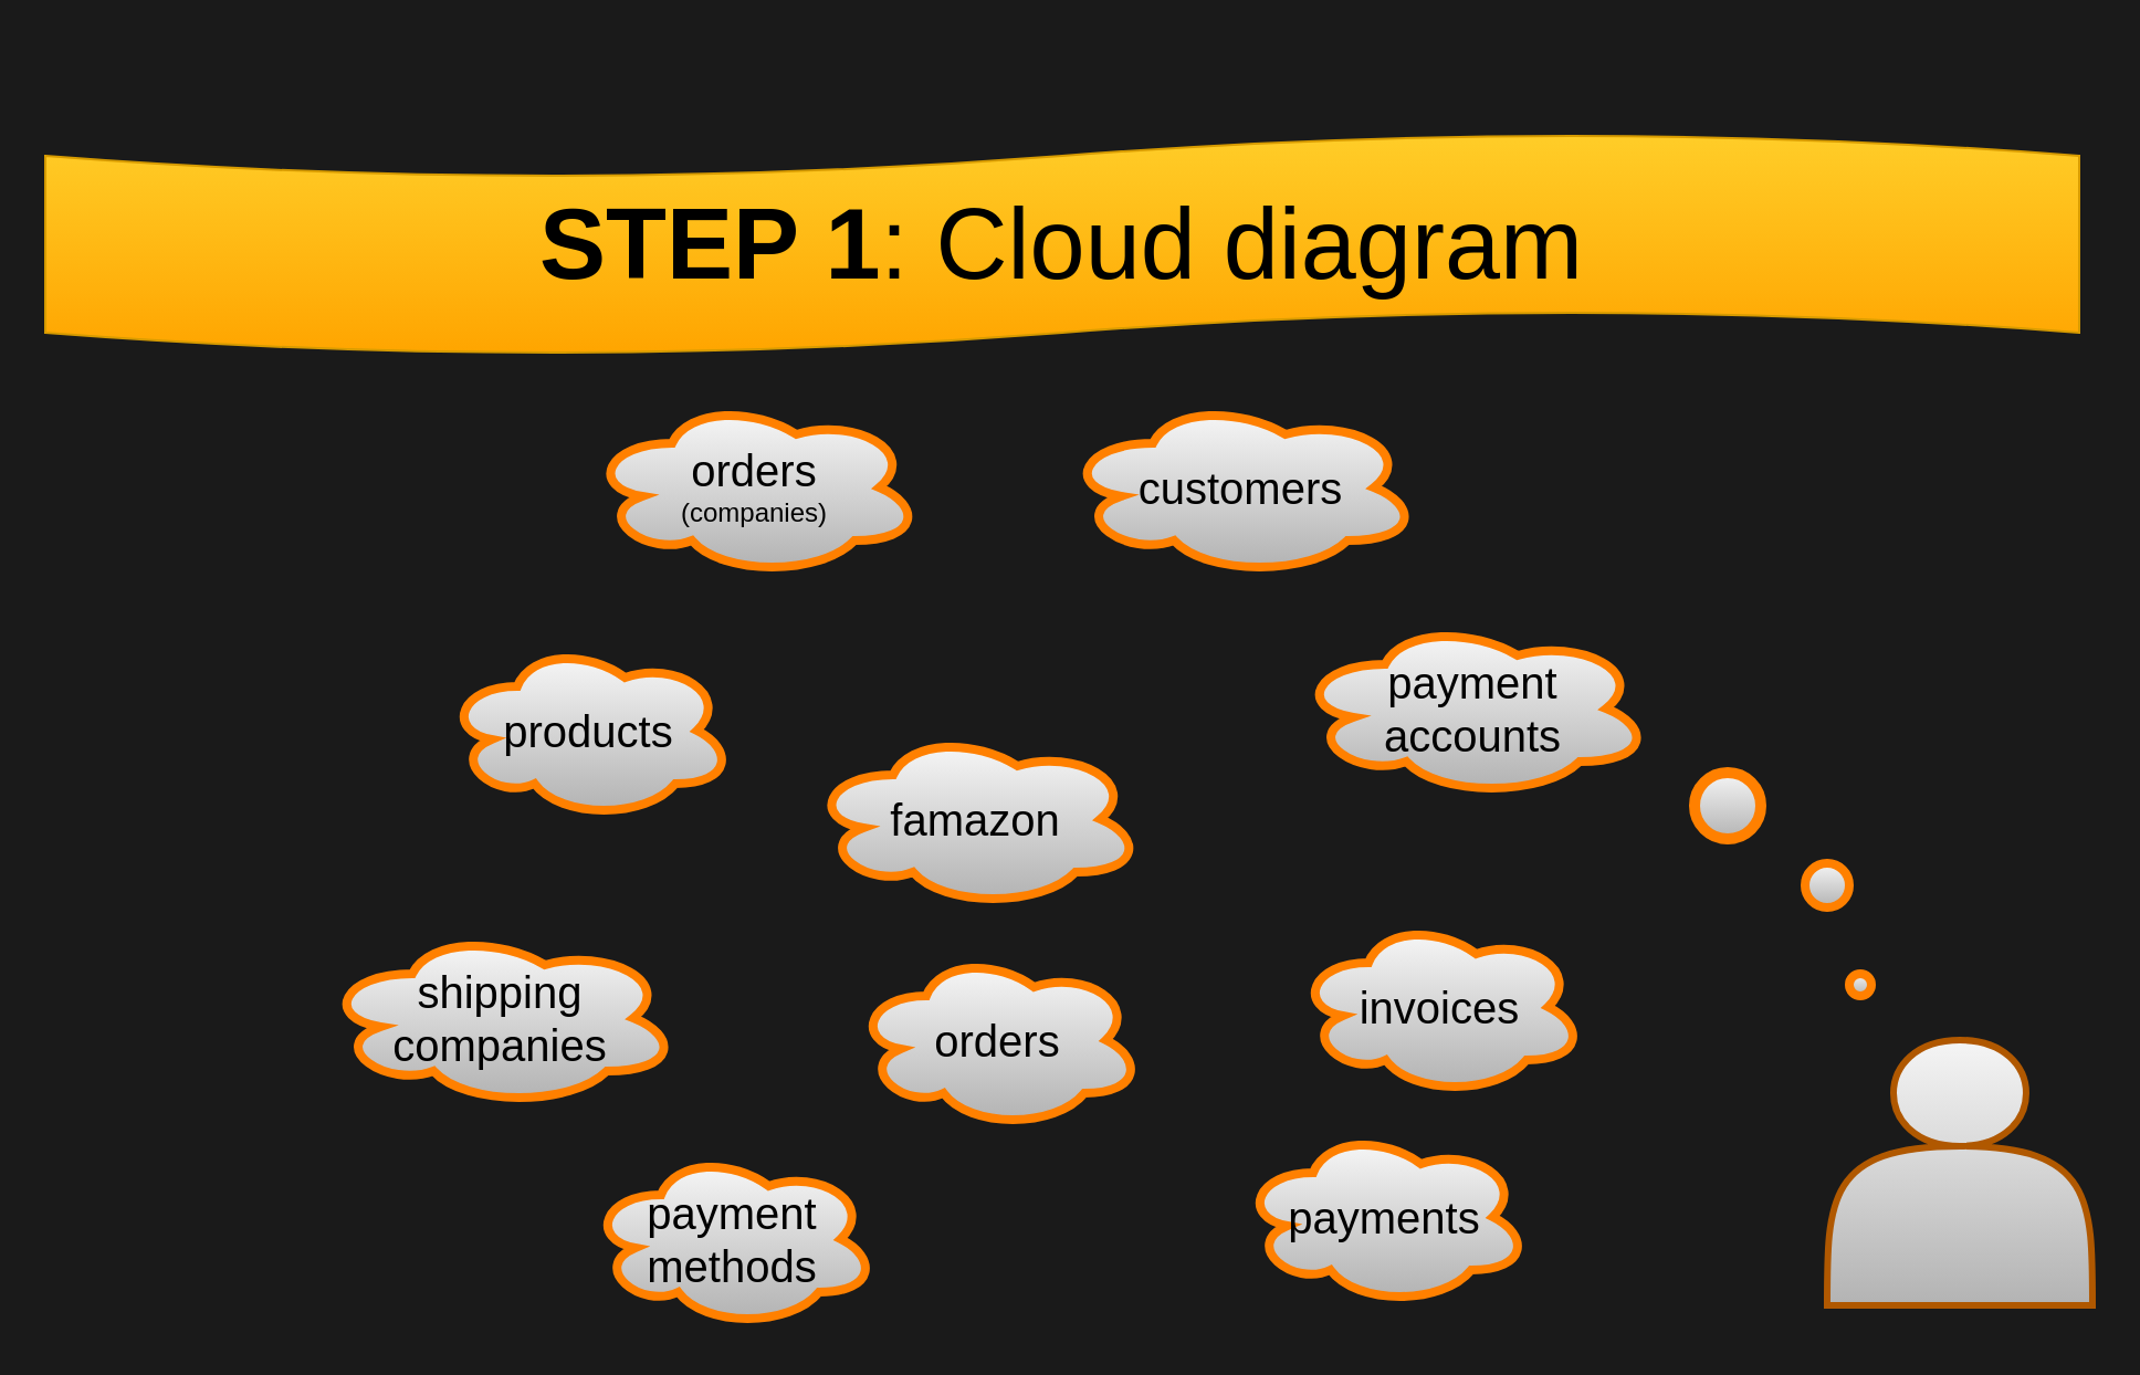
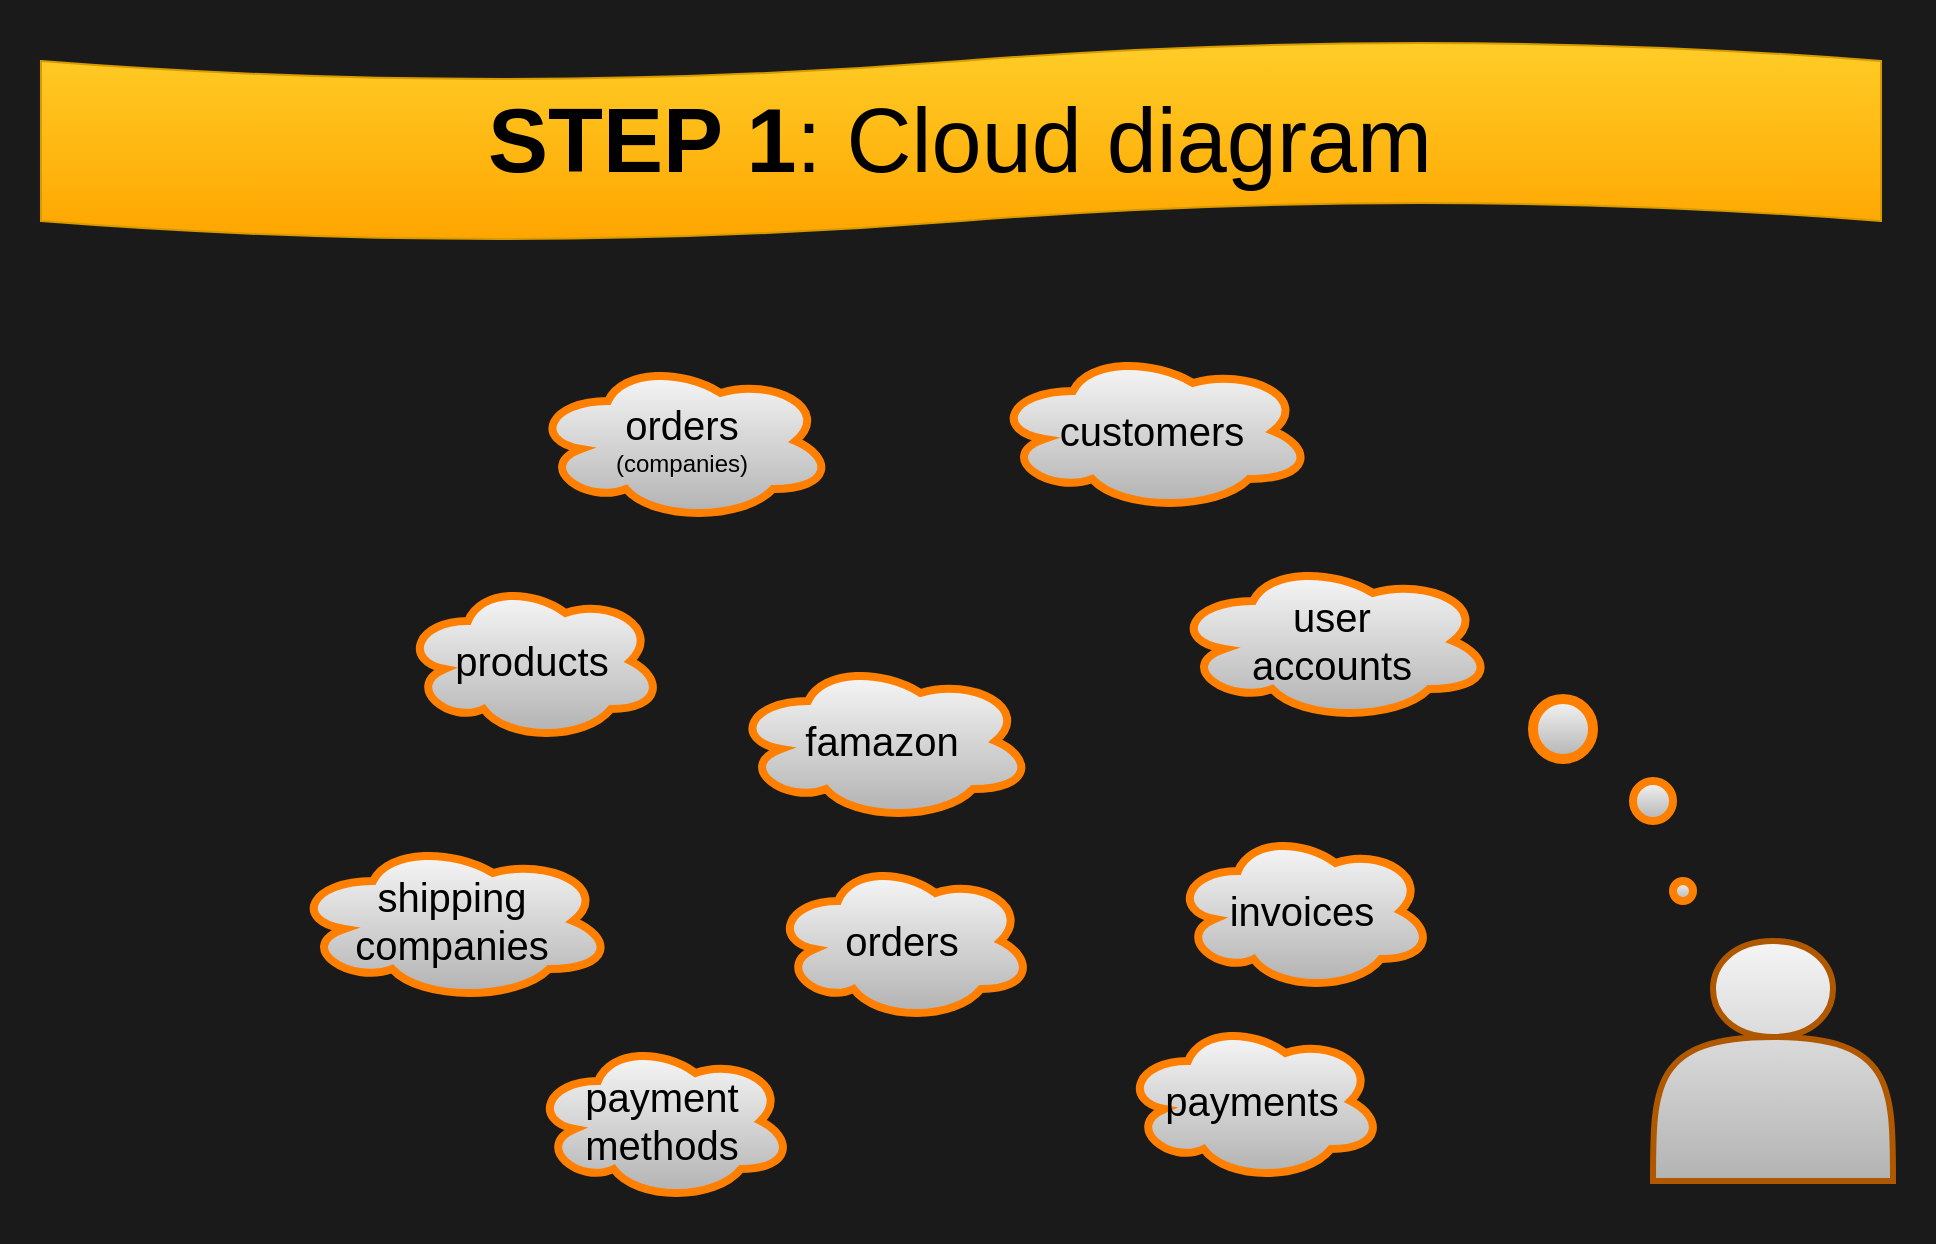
  <mxCell id="0" />
  <mxCell id="1" parent="0" />
- <mxCell id="2" value="&lt;font style=&quot;font-size: 45px&quot;&gt;&lt;b&gt;STEP 1&lt;/b&gt;: &lt;font color=&quot;#000000&quot; style=&quot;font-size: 45px&quot;&gt;Cloud diagram&lt;/font&gt;&lt;/font&gt;" style="shape=tape;whiteSpace=wrap;html=1;size=0.2;fillColor=#ffcd28;strokeColor=#d79b00;gradientColor=#ffa500;" parent="1" vertex="1"><mxGeometry x="20" y="60" width="920" height="100" as="geometry" /></mxCell>
+ <mxCell id="2" value="&lt;font style=&quot;font-size: 45px&quot;&gt;&lt;b&gt;STEP 1&lt;/b&gt;: &lt;font color=&quot;#000000&quot; style=&quot;font-size: 45px&quot;&gt;Cloud diagram&lt;/font&gt;&lt;/font&gt;" style="shape=tape;whiteSpace=wrap;html=1;size=0.2;fillColor=#ffcd28;strokeColor=#d79b00;gradientColor=#ffa500;" parent="1" vertex="1"><mxGeometry x="20" y="20" width="920" height="100" as="geometry" /></mxCell>
  <mxCell id="3" value="" style="shape=actor;whiteSpace=wrap;html=1;gradientColor=#b3b3b3;fillColor=#f5f5f5;strokeWidth=3;strokeColor=#B05800;" parent="1" vertex="1"><mxGeometry x="826" y="470" width="120" height="120" as="geometry" /></mxCell>
- <mxCell id="4" value="&lt;font style=&quot;font-size: 20px&quot; color=&quot;#000000&quot;&gt;customers&lt;/font&gt;" style="shape=cloud;whiteSpace=wrap;html=1;strokeWidth=4;gradientColor=#b3b3b3;fillColor=#f5f5f5;strokeColor=#FF8000;" parent="1" vertex="1"><mxGeometry x="481" y="180" width="160" height="80" as="geometry" /></mxCell>
+ <mxCell id="4" value="&lt;font style=&quot;font-size: 20px&quot; color=&quot;#000000&quot;&gt;customers&lt;/font&gt;" style="shape=cloud;whiteSpace=wrap;html=1;strokeWidth=4;gradientColor=#b3b3b3;fillColor=#f5f5f5;strokeColor=#FF8000;" parent="1" vertex="1"><mxGeometry x="496" y="175" width="160" height="80" as="geometry" /></mxCell>
  <mxCell id="5" value="&lt;font color=&quot;#000000&quot;&gt;&lt;span style=&quot;font-size: 20px&quot;&gt;orders&lt;/span&gt;&lt;br&gt;&lt;font style=&quot;font-size: 12px&quot;&gt;(companies)&lt;/font&gt;&lt;br&gt;&lt;/font&gt;" style="shape=cloud;whiteSpace=wrap;html=1;strokeWidth=4;gradientColor=#b3b3b3;fillColor=#f5f5f5;strokeColor=#FF8000;" parent="1" vertex="1"><mxGeometry x="266" y="180" width="150" height="80" as="geometry" /></mxCell>
  <mxCell id="6" value="&lt;font style=&quot;font-size: 20px&quot; color=&quot;#000000&quot;&gt;products&lt;/font&gt;" style="shape=cloud;whiteSpace=wrap;html=1;strokeWidth=4;gradientColor=#b3b3b3;fillColor=#f5f5f5;strokeColor=#FF8000;" parent="1" vertex="1"><mxGeometry x="201" y="290" width="130" height="80" as="geometry" /></mxCell>
  <mxCell id="7" value="&lt;font style=&quot;font-size: 20px&quot; color=&quot;#000000&quot;&gt;shipping companies&lt;/font&gt;" style="shape=cloud;whiteSpace=wrap;html=1;strokeWidth=4;gradientColor=#b3b3b3;fillColor=#f5f5f5;strokeColor=#FF8000;" parent="1" vertex="1"><mxGeometry x="146" y="420" width="160" height="80" as="geometry" /></mxCell>
  <mxCell id="8" value="&lt;font style=&quot;font-size: 20px&quot; color=&quot;#000000&quot;&gt;invoices&lt;/font&gt;" style="shape=cloud;whiteSpace=wrap;html=1;strokeWidth=4;gradientColor=#b3b3b3;fillColor=#f5f5f5;strokeColor=#FF8000;" parent="1" vertex="1"><mxGeometry x="586" y="415" width="130" height="80" as="geometry" /></mxCell>
  <mxCell id="9" value="&lt;font style=&quot;font-size: 20px&quot; color=&quot;#000000&quot;&gt;payment methods&lt;/font&gt;" style="shape=cloud;whiteSpace=wrap;html=1;strokeWidth=4;gradientColor=#b3b3b3;fillColor=#f5f5f5;strokeColor=#FF8000;" parent="1" vertex="1"><mxGeometry x="266" y="520" width="130" height="80" as="geometry" /></mxCell>
  <mxCell id="10" value="" style="group" parent="1" vertex="1" connectable="0"><mxGeometry x="736" y="349" width="110" height="66" as="geometry" /></mxCell>
  <mxCell id="11" value="" style="shape=ellipse;html=1;dashed=0;whitespace=wrap;aspect=fixed;strokeWidth=5;perimeter=ellipsePerimeter;gradientColor=#b3b3b3;fillColor=#f5f5f5;strokeColor=#FF8000;" parent="10" vertex="1"><mxGeometry x="30" width="30" height="30" as="geometry" /></mxCell>
  <mxCell id="12" value="&lt;font style=&quot;font-size: 20px&quot; color=&quot;#000000&quot;&gt;famazon&lt;/font&gt;" style="shape=cloud;whiteSpace=wrap;html=1;strokeWidth=4;gradientColor=#b3b3b3;fillColor=#f5f5f5;strokeColor=#FF8000;" parent="1" vertex="1"><mxGeometry x="366" y="330" width="150" height="80" as="geometry" /></mxCell>
- <mxCell id="13" value="&lt;font style=&quot;font-size: 20px&quot; color=&quot;#000000&quot;&gt;payment &lt;br&gt;accounts&lt;/font&gt;" style="shape=cloud;whiteSpace=wrap;html=1;strokeWidth=4;gradientColor=#b3b3b3;fillColor=#f5f5f5;strokeColor=#FF8000;" parent="1" vertex="1"><mxGeometry x="586" y="280" width="160" height="80" as="geometry" /></mxCell>
+ <mxCell id="13" value="&lt;font style=&quot;font-size: 20px&quot; color=&quot;#000000&quot;&gt;user &lt;br&gt;accounts&lt;/font&gt;" style="shape=cloud;whiteSpace=wrap;html=1;strokeWidth=4;gradientColor=#b3b3b3;fillColor=#f5f5f5;strokeColor=#FF8000;" parent="1" vertex="1"><mxGeometry x="586" y="280" width="160" height="80" as="geometry" /></mxCell>
  <mxCell id="14" value="&lt;font style=&quot;font-size: 20px&quot; color=&quot;#000000&quot;&gt;orders&lt;/font&gt;" style="shape=cloud;whiteSpace=wrap;html=1;strokeWidth=4;gradientColor=#b3b3b3;fillColor=#f5f5f5;strokeColor=#FF8000;" parent="1" vertex="1"><mxGeometry x="386" y="430" width="130" height="80" as="geometry" /></mxCell>
  <mxCell id="15" value="&lt;font style=&quot;font-size: 20px&quot; color=&quot;#000000&quot;&gt;payments&lt;br&gt;&lt;/font&gt;" style="shape=cloud;whiteSpace=wrap;html=1;strokeWidth=4;gradientColor=#b3b3b3;fillColor=#f5f5f5;strokeColor=#FF8000;" parent="1" vertex="1"><mxGeometry x="561" y="510" width="130" height="80" as="geometry" /></mxCell>
  <mxCell id="16" value="" style="shape=ellipse;html=1;dashed=0;whitespace=wrap;aspect=fixed;perimeter=ellipsePerimeter;strokeWidth=4;gradientColor=#b3b3b3;fillColor=#f5f5f5;strokeColor=#FF8000;" parent="1" vertex="1"><mxGeometry x="816" y="390" width="20" height="20" as="geometry" /></mxCell>
  <mxCell id="17" value="" style="shape=ellipse;html=1;dashed=0;whitespace=wrap;aspect=fixed;perimeter=ellipsePerimeter;strokeWidth=4;gradientColor=#b3b3b3;fillColor=#f5f5f5;strokeColor=#FF8000;" parent="1" vertex="1"><mxGeometry x="836" y="440" width="10" height="10" as="geometry" /></mxCell>
